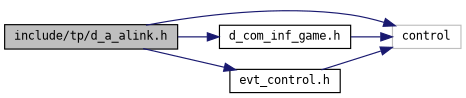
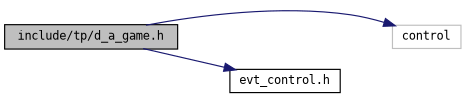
  digraph {
    fontname="DejaVu Sans Mono"
    rankdir=LR
    node [color=black fillcolor=white fontname="DejaVu Sans Mono" fontsize=10 shape=record style=filled]
    edge [color=midnightblue fontname="DejaVu Sans Mono" fontsize=10 labelfontname=Helvetica labelfontsize=10 style=solid]
-   n1 [fillcolor=grey75 fontcolor=black height=0.2 label="include/tp/d_a_alink.h" width=0.4]
+   n1 [fillcolor=grey75 fontcolor=black height=0.2 label="include/tp/d_a_game.h" width=0.4]
    n2 [color=grey75 height=0.2 label=control width=0.4]
-   n3 [height=0.2 label="d_com_inf_game.h" width=0.4]
    n4 [height=0.2 label="evt_control.h" width=0.4]
    n1 -> n2
-   n1 -> n3
    n1 -> n4
-   n3 -> n2
-   n4 -> n2
  }
